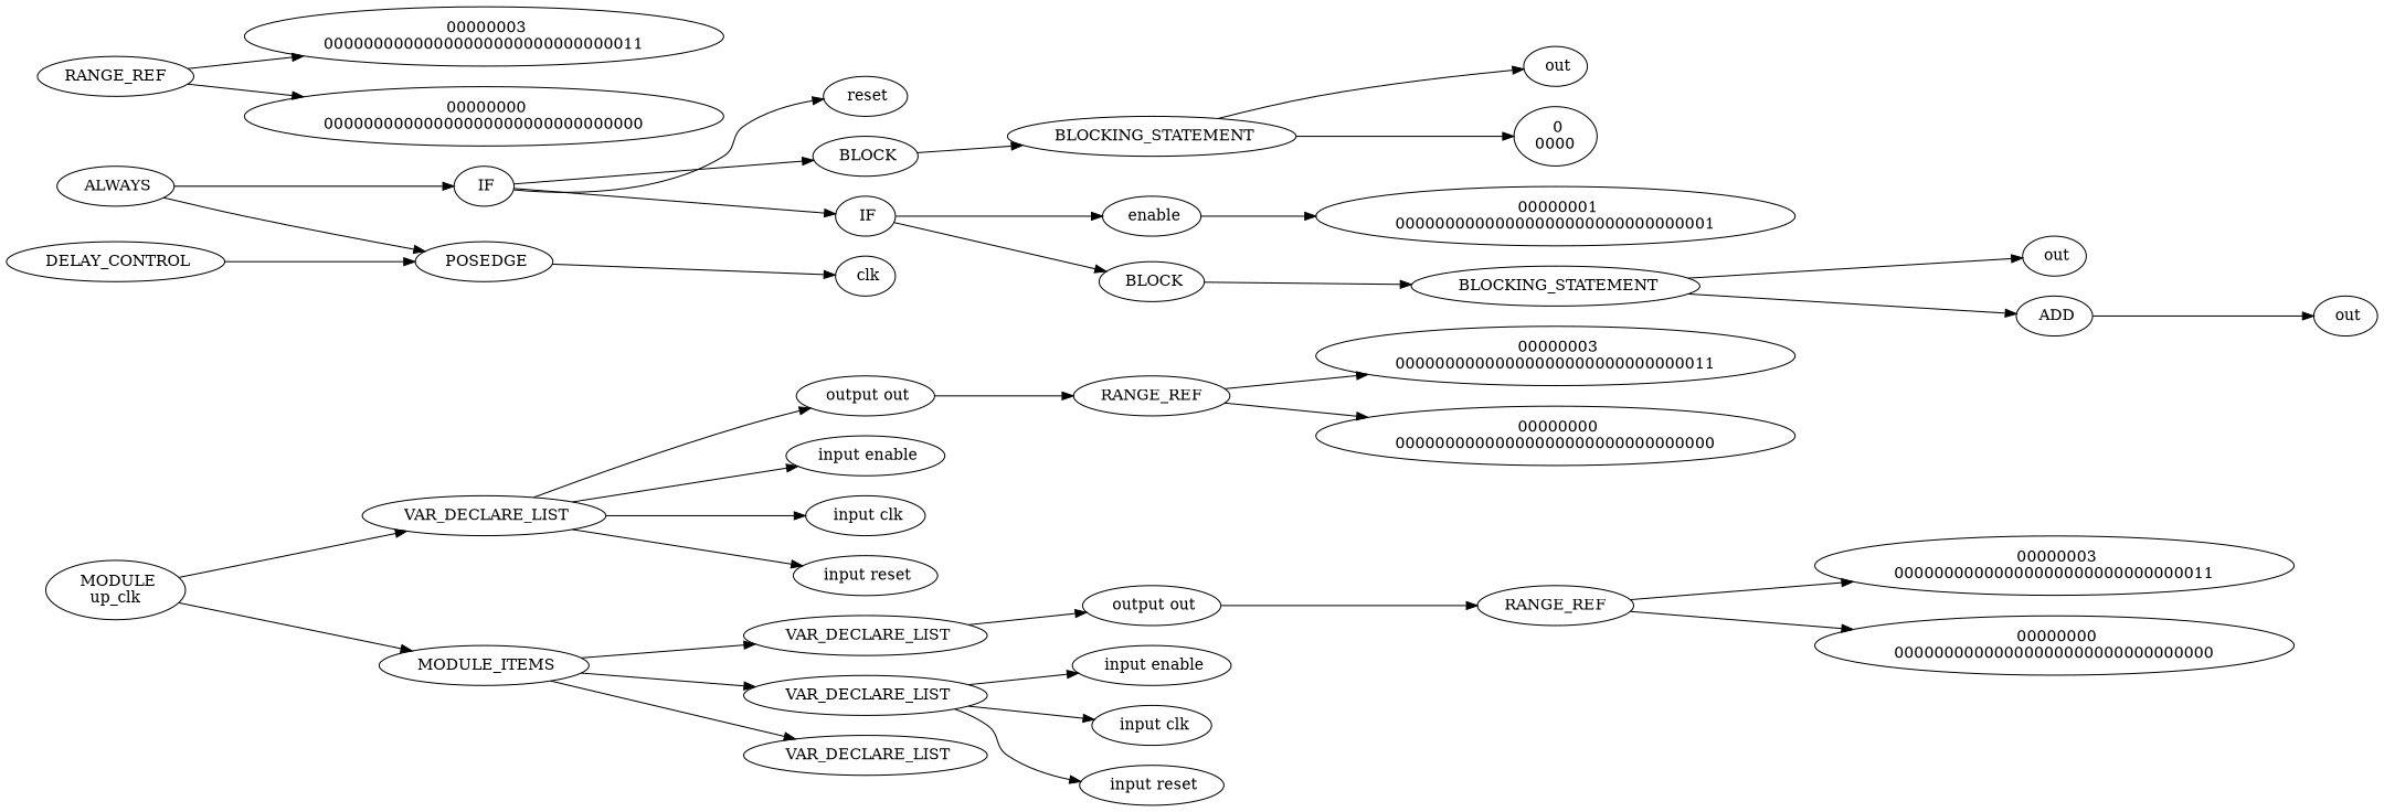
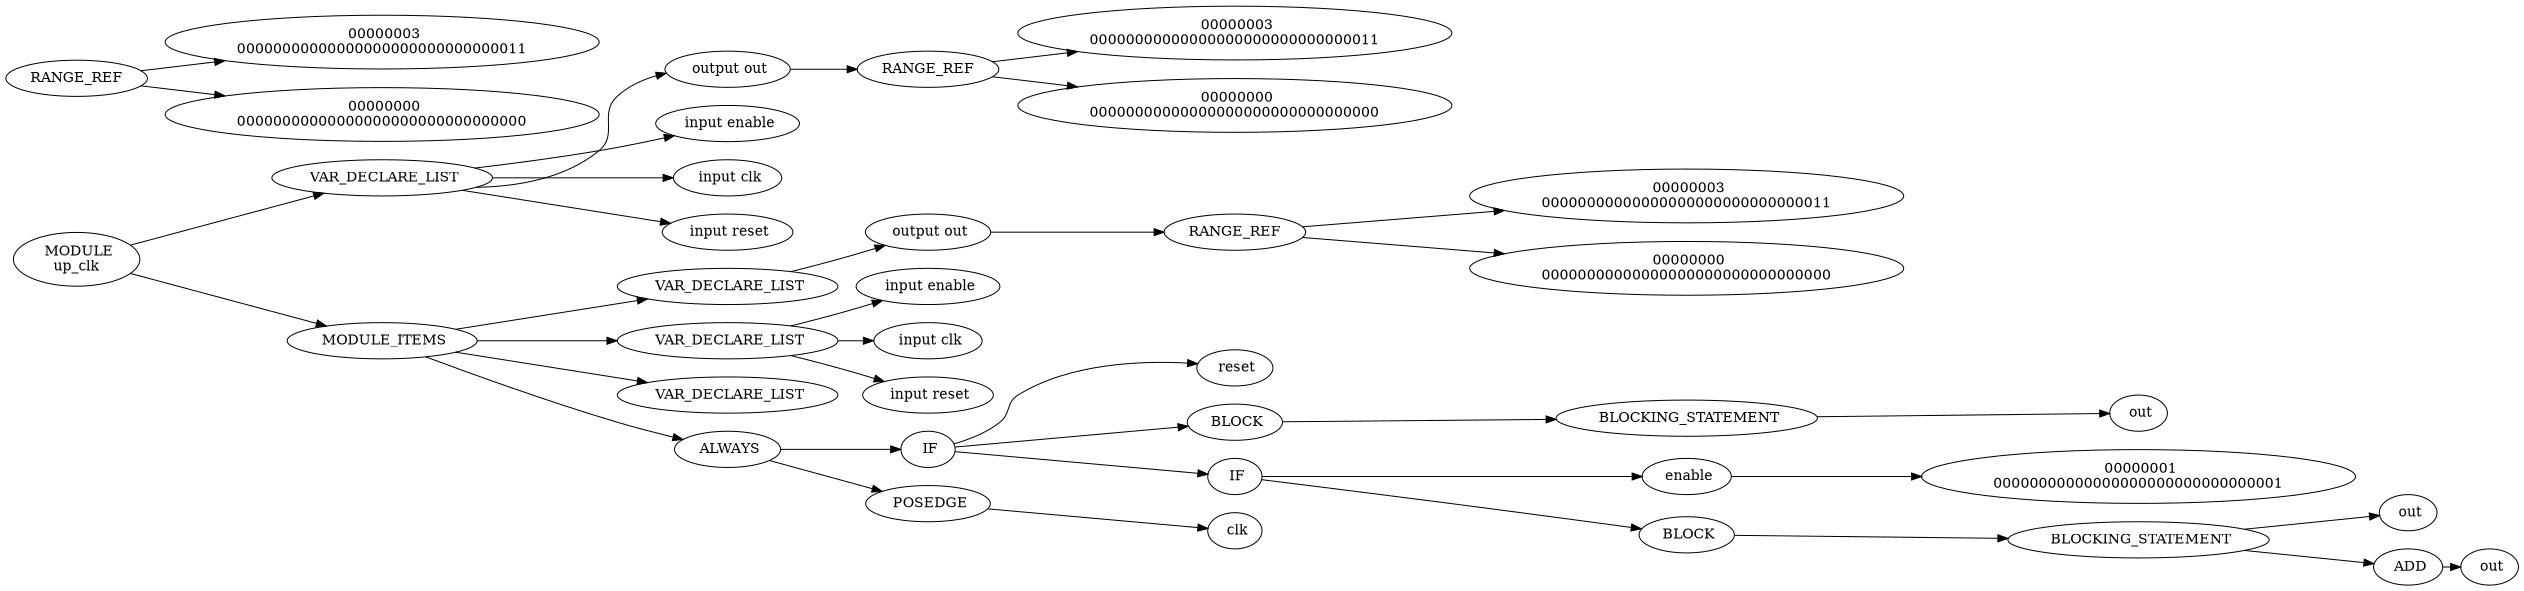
  digraph {
    rankdir=LR
    ranksep=.25
    n1 [label=< MODULE<br/>up_clk>]
    n2 [label=< VAR_DECLARE_LIST>]
    n3 [label=< MODULE_ITEMS>]
    n4 [label=< output out>]
    n5 [label=< input enable>]
    n6 [label=< input clk>]
    n7 [label=< input reset>]
    n8 [label=< VAR_DECLARE_LIST>]
    n9 [label=< VAR_DECLARE_LIST>]
    n10 [label=< VAR_DECLARE_LIST>]
    n11 [label=< ALWAYS>]
    n12 [label=<RANGE_REF>]
    n13 [label=< 00000003<br/>00000000000000000000000000000011>]
    n14 [label=< 00000000<br/>00000000000000000000000000000000>]
    n15 [label=< output out>]
    n16 [label=< input enable>]
    n17 [label=< input clk>]
    n18 [label=< input reset>]
    n19 [label=< IF>]
    n20 [label=< POSEDGE>]
    n21 [label=<RANGE_REF>]
    n22 [label=< 00000003<br/>00000000000000000000000000000011>]
    n23 [label=< 00000000<br/>00000000000000000000000000000000>]
    n24 [label=<RANGE_REF>]
    n25 [label=< 00000003<br/>00000000000000000000000000000011>]
    n26 [label=< 00000000<br/>00000000000000000000000000000000>]
-   n27 [label=< DELAY_CONTROL>]
    n28 [label=< reset>]
    n29 [label=< BLOCK>]
    n30 [label=< IF>]
    n31 [label=< clk>]
    n32 [label=< BLOCKING_STATEMENT>]
    n33 [label=< enable>]
    n34 [label=< BLOCK>]
    n35 [label=< out>]
-   n36 [label=< 0<br/>0000>]
    n37 [label=< 00000001<br/>00000000000000000000000000000001>]
    n38 [label=< BLOCKING_STATEMENT>]
    n39 [label=< out>]
    n40 [label=< ADD>]
    n41 [label=< out>]
    n1 -> n2
    n1 -> n3
    n2 -> n4
    n2 -> n5
    n2 -> n6
    n2 -> n7
    n3 -> n8
    n3 -> n9
    n3 -> n10
+   n3 -> n11
    n4 -> n12
    n8 -> n15
    n9 -> n16
    n9 -> n17
    n9 -> n18
    n11 -> n19
    n11 -> n20
    n12 -> n13
    n12 -> n14
    n15 -> n21
    n19 -> n28
    n19 -> n29
    n19 -> n30
    n20 -> n31
    n21 -> n22
    n21 -> n23
    n24 -> n25
    n24 -> n26
-   n27 -> n20
    n29 -> n32
    n30 -> n33
    n30 -> n34
    n32 -> n35
-   n32 -> n36
    n33 -> n37
    n34 -> n38
    n38 -> n39
    n38 -> n40
    n40 -> n41
  }
